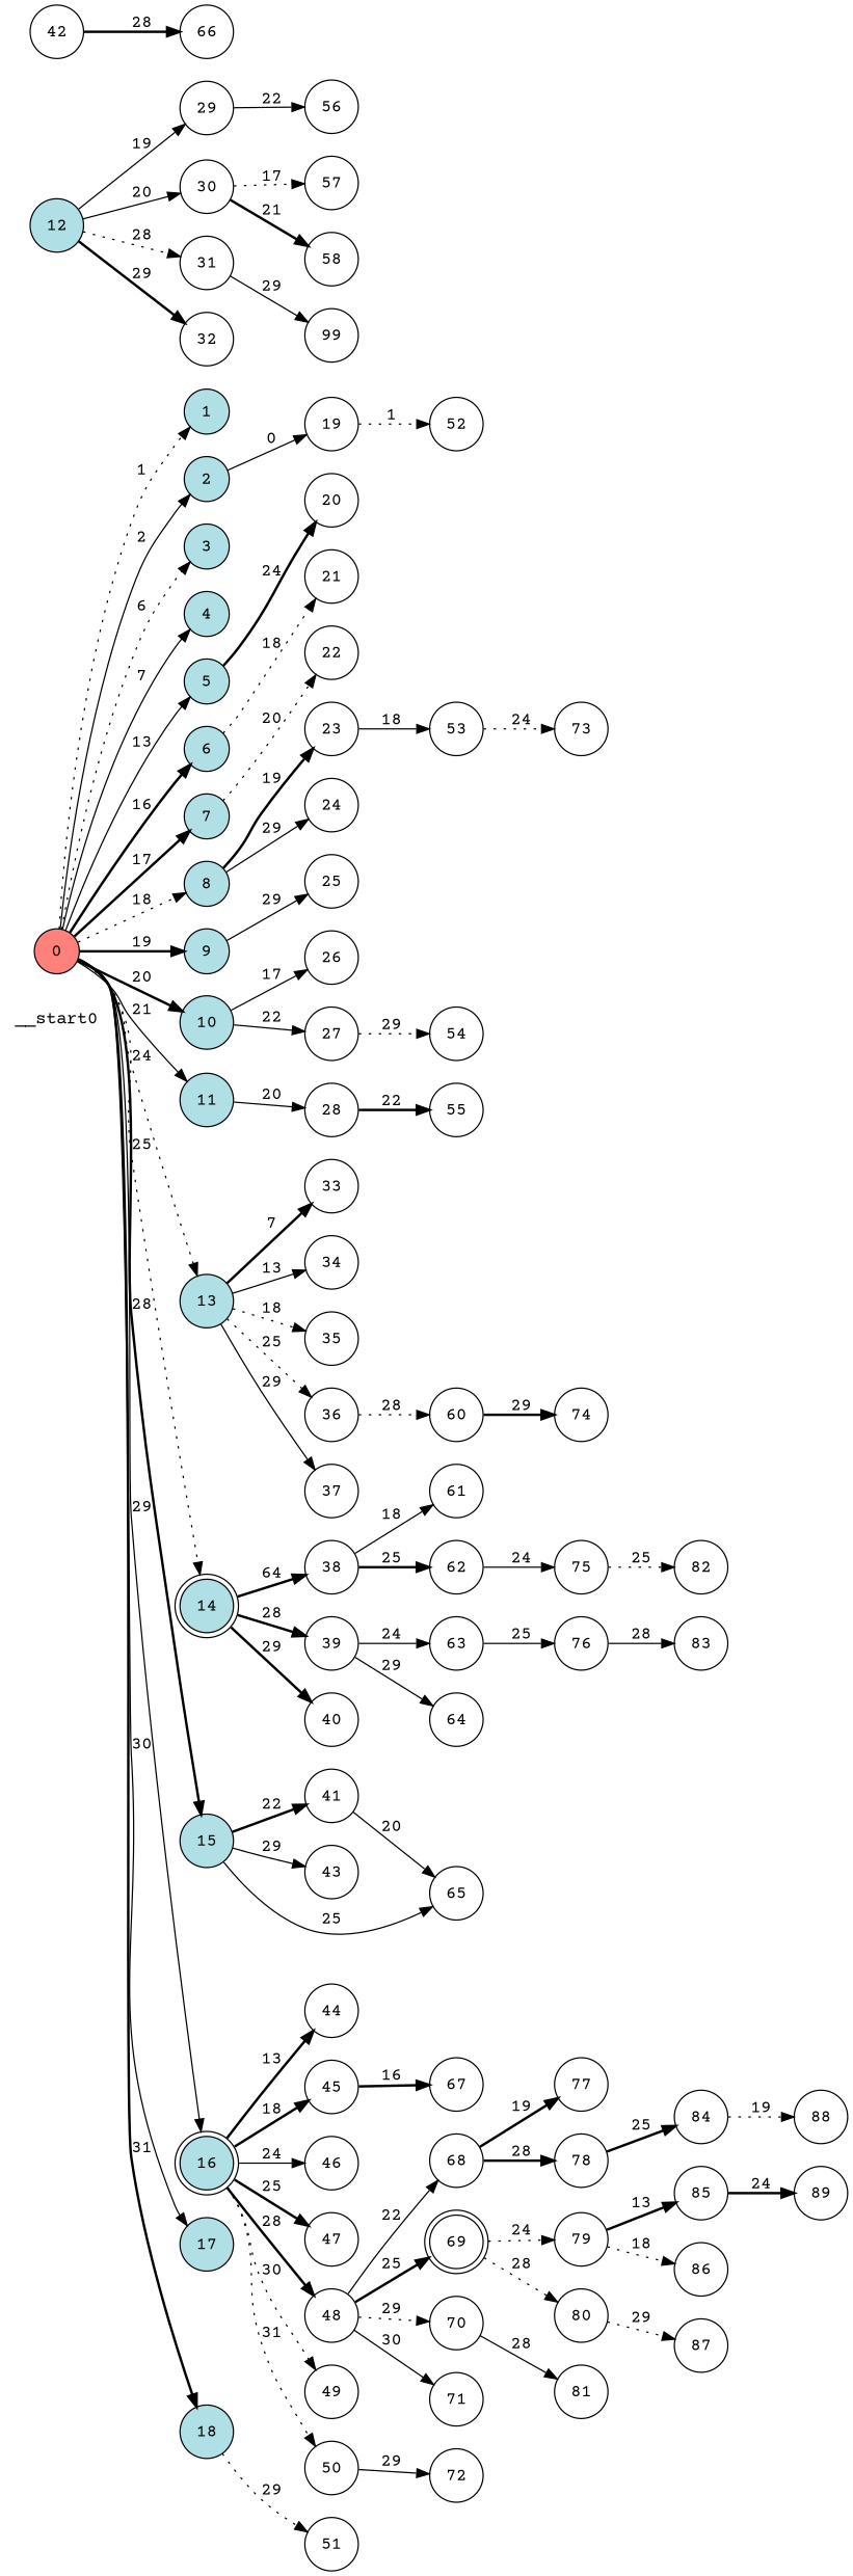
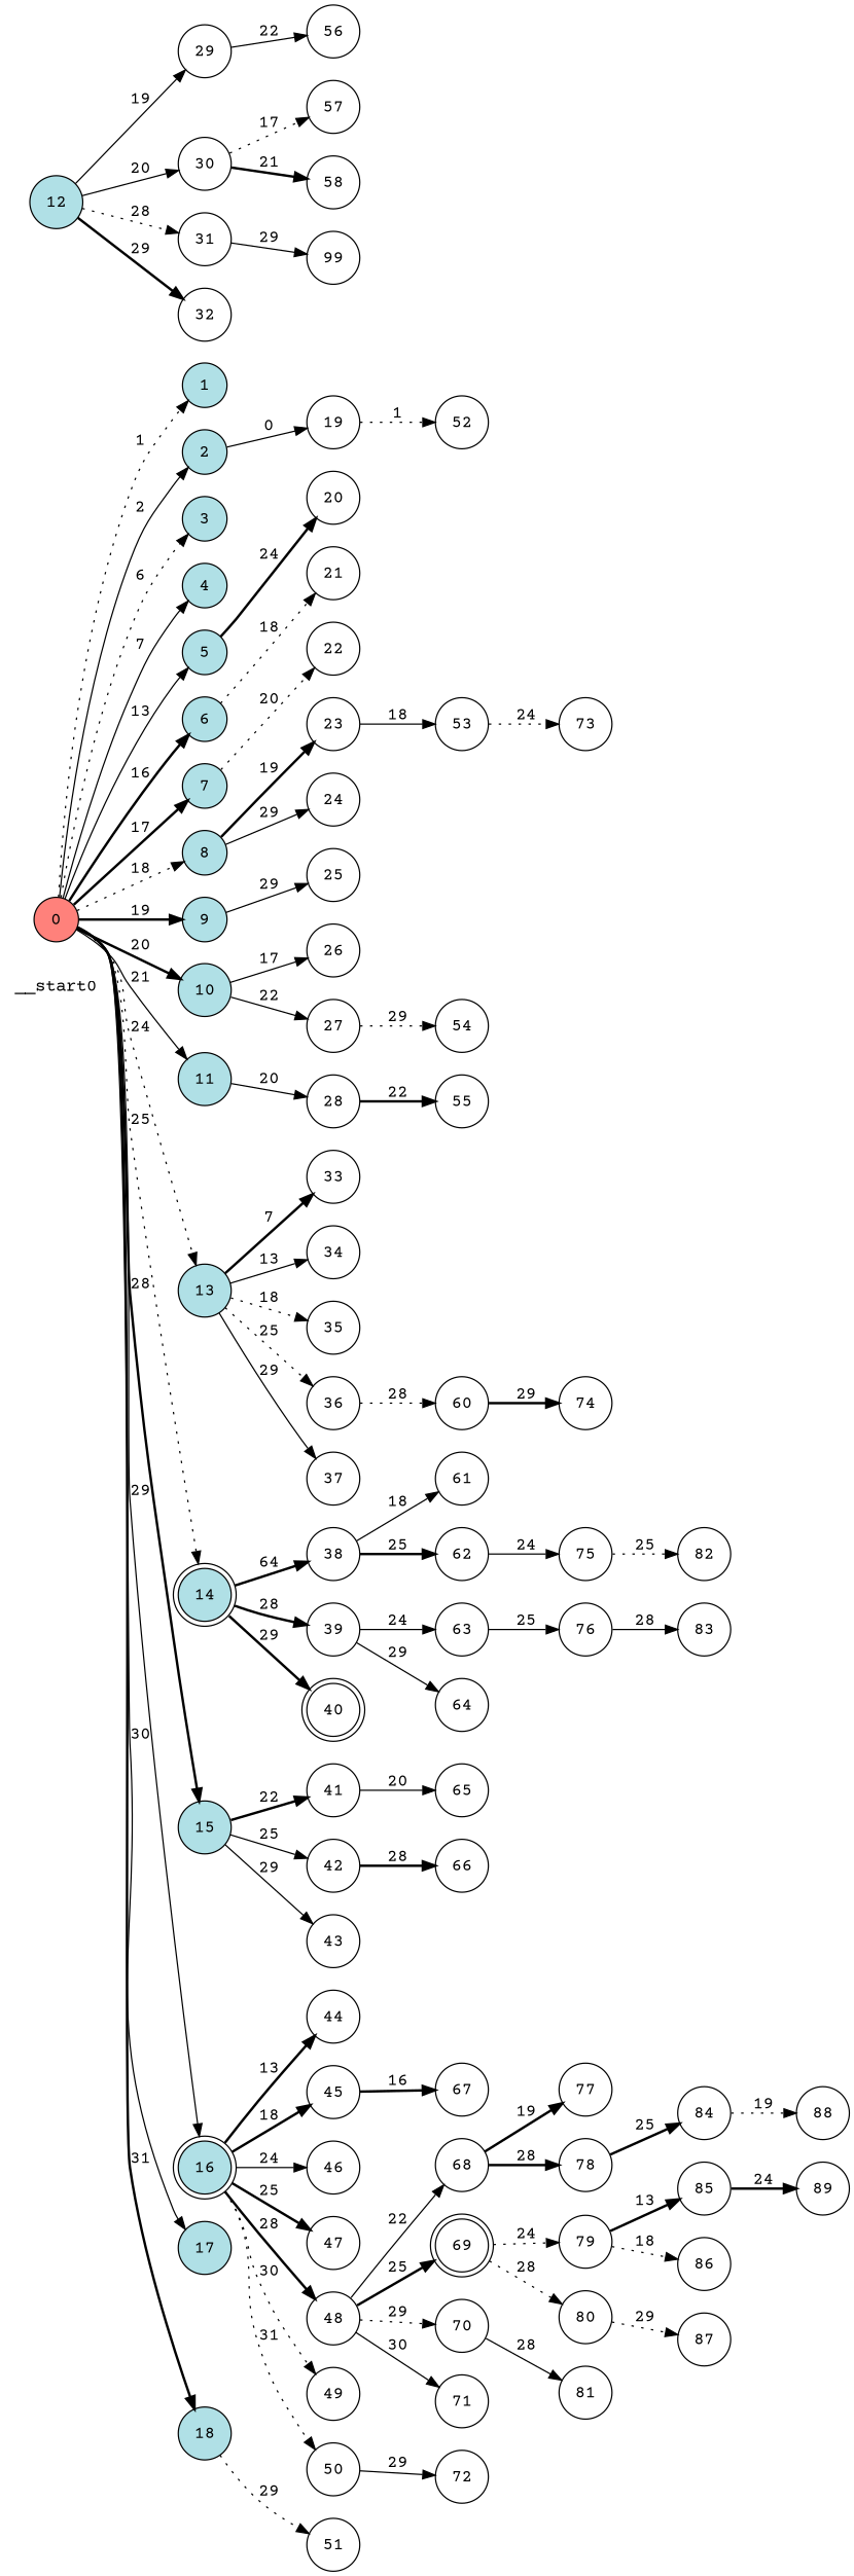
  digraph {
    fontname="Courier Prime"
    rankdir=LR
    node [fontname="Courier Prime" shape=circle color=black fillcolor=white style=filled]
    edge [fontname="Courier Prime" style=solid]
    __start0 [shape=none color="" fillcolor="" style=""]
    n2 [fillcolor="#ff817b" label=0]
    n3 [fillcolor=powderblue label=1]
    n4 [fillcolor=powderblue label=2]
    n5 [fillcolor=powderblue label=3]
    n6 [fillcolor=powderblue label=4]
    n7 [fillcolor=powderblue label=5]
    n8 [fillcolor=powderblue label=6]
    n9 [fillcolor=powderblue label=7]
    n10 [fillcolor=powderblue label=8]
    n11 [fillcolor=powderblue label=9]
    n12 [fillcolor=powderblue label=10]
    n13 [fillcolor=powderblue label=11]
    n14 [fillcolor=powderblue label=13]
    n15 [fillcolor=powderblue label=14 shape=doublecircle style="rounded,filled"]
    n16 [fillcolor=powderblue label=15]
    n17 [fillcolor=powderblue label=16 shape=doublecircle style="rounded,filled"]
    n18 [fillcolor=powderblue label=17]
    n19 [fillcolor=powderblue label=18]
    n20 [label=19]
    n21 [label=20]
    n22 [label=21]
    n23 [label=22]
    n24 [label=23]
    n25 [label=24]
    n26 [label=25]
    n27 [label=26]
    n28 [label=27]
    n29 [label=28]
    n30 [fillcolor=powderblue label=12]
    n31 [label=29]
    n32 [label=30]
    n33 [label=31]
    n34 [label=32]
    n35 [label=33]
    n36 [label=34]
    n37 [label=35]
    n38 [label=36]
    n39 [label=37]
    n40 [label=38]
    n41 [label=39]
-   n42 [label=40 style="rounded,filled"]
+   n42 [label=40 shape=doublecircle style="rounded,filled"]
    n43 [label=41]
    n44 [label=42]
    n45 [label=43]
    n46 [label=44]
    n47 [label=45]
    n48 [label=46]
    n49 [label=47]
    n50 [label=48]
    n51 [label=49]
    n52 [label=50]
    n53 [label=51]
    n54 [label=52]
    n55 [label=53]
    n56 [label=54]
    n57 [label=55]
    n58 [label=56]
    n59 [label=57]
    n60 [label=58]
    n61 [label=99]
    n62 [label=60]
    n63 [label=61]
    n64 [label=62]
    n65 [label=63]
    n66 [label=64]
    n67 [label=65]
    n68 [label=66]
    n69 [label=67]
    n70 [label=68]
    n71 [label=69 shape=doublecircle style="rounded,filled"]
    n72 [label=70]
    n73 [label=71]
    n74 [label=72]
    n75 [label=73]
    n76 [label=74]
    n77 [label=75]
    n78 [label=76]
    n79 [label=77]
    n80 [label=78]
    n81 [label=79]
    n82 [label=80]
    n83 [label=81]
    n84 [label=82]
    n85 [label=83]
    n86 [label=84]
    n87 [label=85]
    n88 [label=86]
    n89 [label=87]
    n90 [label=88]
    n91 [label=89]
    n2 -> n3 [label=1 style=dotted]
    n2 -> n4 [label=2]
    n2 -> n5 [label=6 style=dotted]
    n2 -> n6 [label=7]
    n2 -> n7 [label=13]
    n2 -> n8 [label=16 style=bold]
    n2 -> n9 [label=17 style=bold]
    n2 -> n10 [label=18 style=dotted]
    n2 -> n11 [label=19 style=bold]
    n2 -> n12 [label=20 style=bold]
    n2 -> n13 [label=21]
    n2 -> n14 [label=24 style=dotted]
    n2 -> n15 [label=25 style=dotted]
    n2 -> n16 [label=28 style=bold]
    n2 -> n17 [label=29]
    n2 -> n18 [label=30]
    n2 -> n19 [label=31 style=bold]
    n4 -> n20 [label=0]
    n7 -> n21 [label=24 style=bold]
    n8 -> n22 [label=18 style=dotted]
    n9 -> n23 [label=20 style=dotted]
    n10 -> n24 [label=19 style=bold]
    n10 -> n25 [label=29]
    n11 -> n26 [label=29]
    n12 -> n27 [label=17]
    n12 -> n28 [label=22]
    n13 -> n29 [label=20]
    n14 -> n35 [label=7 style=bold]
    n14 -> n36 [label=13]
    n14 -> n37 [label=18 style=dotted]
    n14 -> n38 [label=25 style=dotted]
    n14 -> n39 [label=29]
    n15 -> n40 [label=64 style=bold]
    n15 -> n41 [label=28 style=bold]
    n15 -> n42 [label=29 style=bold]
    n16 -> n43 [label=22 style=bold]
-   n16 -> n67 [label=25]
+   n16 -> n44 [label=25]
    n16 -> n45 [label=29]
    n17 -> n46 [label=13 style=bold]
    n17 -> n47 [label=18 style=bold]
    n17 -> n48 [label=24]
    n17 -> n49 [label=25 style=bold]
    n17 -> n50 [label=28 style=bold]
    n17 -> n51 [label=30 style=dotted]
    n17 -> n52 [label=31 style=dotted]
    n19 -> n53 [label=29 style=dotted]
    n20 -> n54 [label=1 style=dotted]
    n24 -> n55 [label=18]
    n28 -> n56 [label=29 style=dotted]
    n29 -> n57 [label=22 style=bold]
    n30 -> n31 [label=19]
    n30 -> n32 [label=20]
    n30 -> n33 [label=28 style=dotted]
    n30 -> n34 [label=29 style=bold]
    n31 -> n58 [label=22]
    n32 -> n59 [label=17 style=dotted]
    n32 -> n60 [label=21 style=bold]
    n33 -> n61 [label=29]
    n38 -> n62 [label=28 style=dotted]
    n40 -> n63 [label=18]
    n40 -> n64 [label=25 style=bold]
    n41 -> n65 [label=24]
    n41 -> n66 [label=29]
    n43 -> n67 [label=20]
    n44 -> n68 [label=28 style=bold]
    n47 -> n69 [label=16 style=bold]
    n50 -> n70 [label=22]
    n50 -> n71 [label=25 style=bold]
    n50 -> n72 [label=29 style=dotted]
    n50 -> n73 [label=30]
    n52 -> n74 [label=29]
    n55 -> n75 [label=24 style=dotted]
    n62 -> n76 [label=29 style=bold]
    n64 -> n77 [label=24]
    n65 -> n78 [label=25]
    n70 -> n79 [label=19 style=bold]
    n70 -> n80 [label=28 style=bold]
    n71 -> n81 [label=24 style=dotted]
    n71 -> n82 [label=28 style=dotted]
    n72 -> n83 [label=28]
    n77 -> n84 [label=25 style=dotted]
    n78 -> n85 [label=28]
    n80 -> n86 [label=25 style=bold]
    n81 -> n87 [label=13 style=bold]
    n81 -> n88 [label=18 style=dotted]
    n82 -> n89 [label=29 style=dotted]
    n86 -> n90 [label=19 style=dotted]
    n87 -> n91 [label=24 style=bold]
  }
